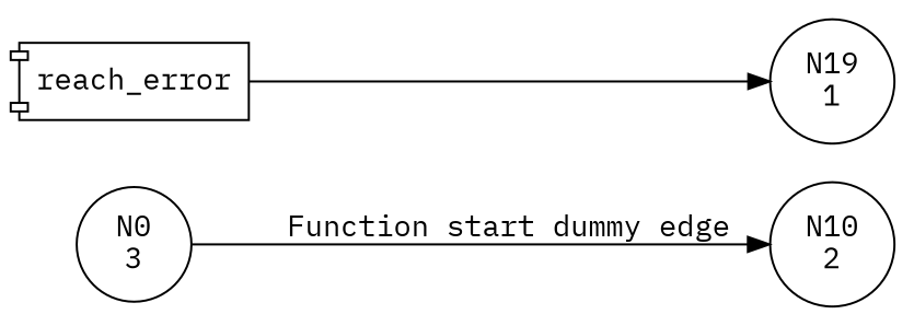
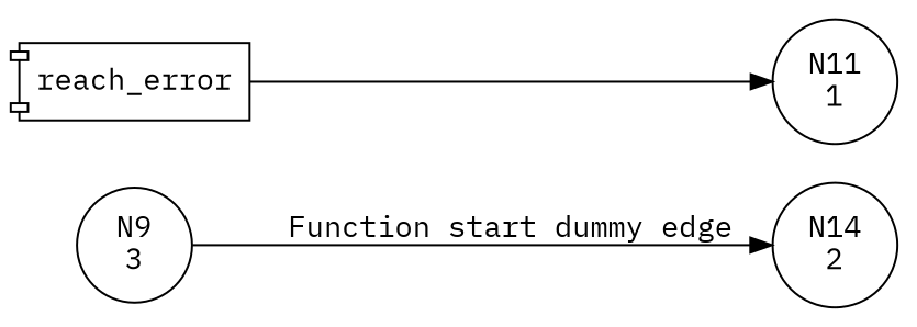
  digraph {
    fontname="IBM Plex Mono"
    rankdir=LR
    node [fontname="IBM Plex Mono" shape=circle]
    edge [fontname="IBM Plex Mono"]
-   n1 [label="N0\n3"]
-   n2 [label="N10\n2"]
+   n1 [label="N9\n3"]
+   n2 [label="N14\n2"]
    n3 [label=reach_error shape=component]
-   n4 [label="N19\n1"]
+   n4 [label="N11\n1"]
    n1 -> n2 [label="Function start dummy edge"]
    n3 -> n4
  }
